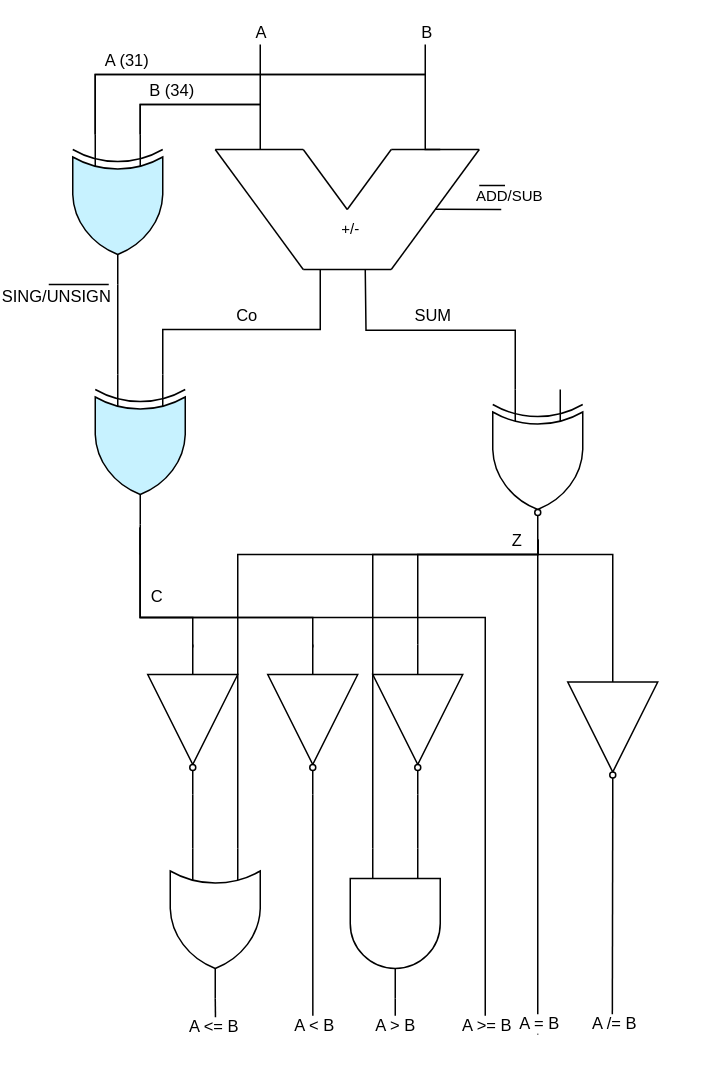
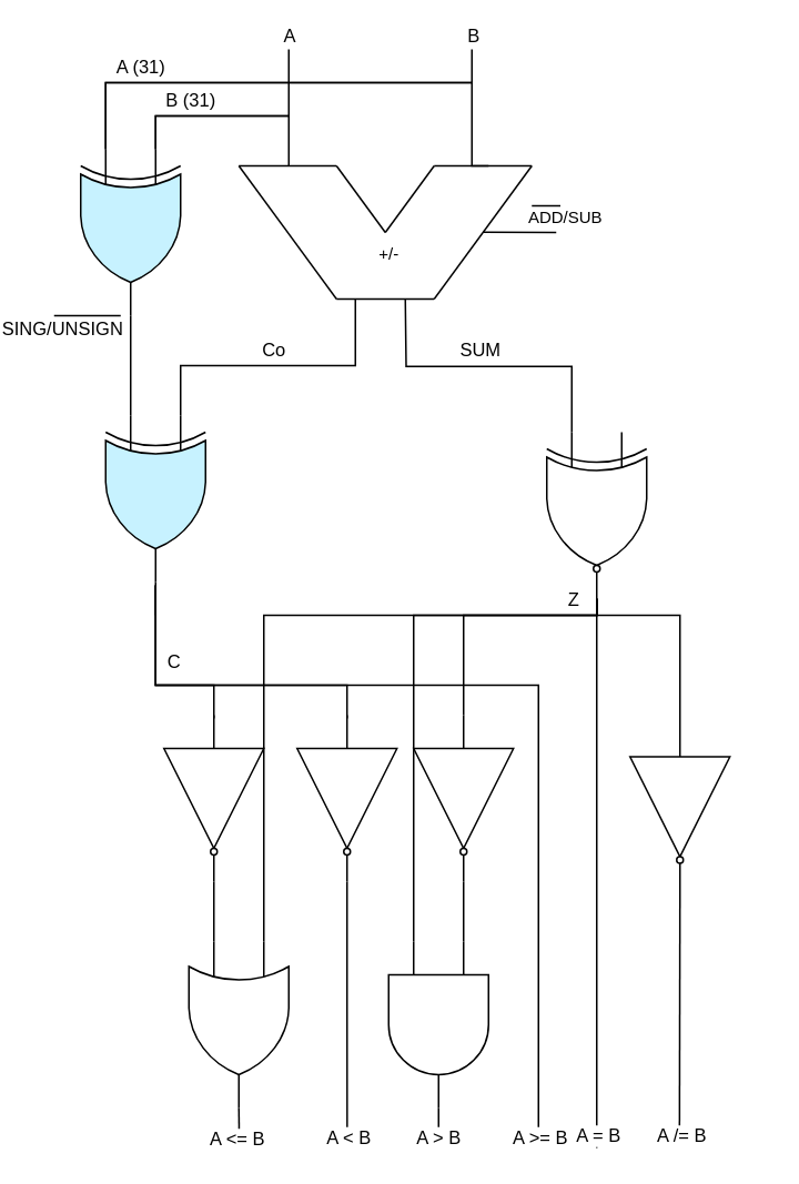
  <mxCell id="0" />
  <mxCell id="1" parent="0" />
  <mxCell id="2" style="edgeStyle=orthogonalEdgeStyle;rounded=0;orthogonalLoop=1;jettySize=auto;html=1;exitX=1;exitY=0.5;exitDx=0;exitDy=0;entryX=0;entryY=0.75;entryDx=0;entryDy=0;entryPerimeter=0;endArrow=none;endFill=0;" edge="1" parent="1" source="3" target="12"><mxGeometry relative="1" as="geometry" /></mxCell>
  <mxCell id="3" value="" style="verticalLabelPosition=bottom;shadow=0;dashed=0;align=center;html=1;verticalAlign=top;shape=mxgraph.electrical.logic_gates.buffer2;negating=1;rotation=90;" vertex="1" parent="1"><mxGeometry x="70" y="449" width="100" height="60" as="geometry" /></mxCell>
  <mxCell id="4" style="rounded=0;orthogonalLoop=1;jettySize=auto;html=1;exitX=1;exitY=0.5;exitDx=0;exitDy=0;exitPerimeter=0;endArrow=none;endFill=0;" edge="1" parent="1" source="8"><mxGeometry relative="1" as="geometry"><mxPoint x="255" y="685" as="targetPoint" /></mxGeometry></mxCell>
  <mxCell id="5" value="A &amp;gt; B" style="edgeLabel;html=1;align=center;verticalAlign=middle;resizable=0;points=[];fontSize=11;" vertex="1" connectable="0" parent="4"><mxGeometry x="0.567" relative="1" as="geometry"><mxPoint x="-0.09" y="1" as="offset" /></mxGeometry></mxCell>
  <mxCell id="6" style="edgeStyle=orthogonalEdgeStyle;rounded=0;orthogonalLoop=1;jettySize=auto;html=1;exitX=0;exitY=0.25;exitDx=0;exitDy=0;exitPerimeter=0;entryX=1;entryY=0.5;entryDx=0;entryDy=0;endArrow=none;endFill=0;fontSize=11;" edge="1" parent="1" source="8" target="18"><mxGeometry relative="1" as="geometry" /></mxCell>
  <mxCell id="7" style="edgeStyle=orthogonalEdgeStyle;rounded=0;orthogonalLoop=1;jettySize=auto;html=1;exitX=0;exitY=0.75;exitDx=0;exitDy=0;exitPerimeter=0;entryX=1;entryY=0.5;entryDx=0;entryDy=0;entryPerimeter=0;endArrow=none;endFill=0;fontSize=11;" edge="1" parent="1" source="8" target="30"><mxGeometry relative="1" as="geometry"><Array as="points"><mxPoint x="240" y="369" /><mxPoint x="350" y="369" /></Array></mxGeometry></mxCell>
  <mxCell id="8" value="" style="verticalLabelPosition=bottom;shadow=0;dashed=0;align=center;html=1;verticalAlign=top;shape=mxgraph.electrical.logic_gates.logic_gate;operation=and;rotation=90;" vertex="1" parent="1"><mxGeometry x="205" y="585" width="100" height="60" as="geometry" /></mxCell>
  <mxCell id="9" style="edgeStyle=orthogonalEdgeStyle;rounded=0;orthogonalLoop=1;jettySize=auto;html=1;exitX=1;exitY=0.5;exitDx=0;exitDy=0;exitPerimeter=0;endArrow=none;endFill=0;" edge="1" parent="1" source="12"><mxGeometry relative="1" as="geometry"><mxPoint x="135.238" y="685" as="targetPoint" /></mxGeometry></mxCell>
  <mxCell id="10" value="A &amp;lt;= B" style="edgeLabel;html=1;align=center;verticalAlign=middle;resizable=0;points=[];" vertex="1" connectable="0" parent="9"><mxGeometry x="0.802" y="-2" relative="1" as="geometry"><mxPoint as="offset" /></mxGeometry></mxCell>
  <mxCell id="11" style="edgeStyle=orthogonalEdgeStyle;rounded=0;orthogonalLoop=1;jettySize=auto;html=1;exitX=0;exitY=0.25;exitDx=0;exitDy=0;exitPerimeter=0;entryX=1;entryY=0.5;entryDx=0;entryDy=0;entryPerimeter=0;endArrow=none;endFill=0;fontSize=11;" edge="1" parent="1" source="12" target="30"><mxGeometry relative="1" as="geometry"><Array as="points"><mxPoint x="150" y="369" /><mxPoint x="350" y="369" /></Array></mxGeometry></mxCell>
  <mxCell id="12" value="" style="verticalLabelPosition=bottom;shadow=0;dashed=0;align=center;html=1;verticalAlign=top;shape=mxgraph.electrical.logic_gates.logic_gate;operation=or;rotation=90;" vertex="1" parent="1"><mxGeometry x="85" y="585" width="100" height="60" as="geometry" /></mxCell>
  <mxCell id="13" style="edgeStyle=orthogonalEdgeStyle;rounded=0;orthogonalLoop=1;jettySize=auto;html=1;exitX=1;exitY=0.5;exitDx=0;exitDy=0;endArrow=none;endFill=0;fontSize=11;" edge="1" parent="1" source="16"><mxGeometry relative="1" as="geometry"><mxPoint x="200.069" y="679" as="targetPoint" /></mxGeometry></mxCell>
  <mxCell id="14" value="A &amp;lt; B" style="edgeLabel;html=1;align=center;verticalAlign=middle;resizable=0;points=[];fontSize=11;" vertex="1" connectable="0" parent="13"><mxGeometry x="0.989" y="-1" relative="1" as="geometry"><mxPoint x="0.93" y="4.1" as="offset" /></mxGeometry></mxCell>
  <mxCell id="15" style="edgeStyle=orthogonalEdgeStyle;rounded=0;orthogonalLoop=1;jettySize=auto;html=1;exitX=0;exitY=0.5;exitDx=0;exitDy=0;entryX=1;entryY=0.5;entryDx=0;entryDy=0;entryPerimeter=0;endArrow=none;endFill=0;fontSize=11;" edge="1" parent="1"><mxGeometry relative="1" as="geometry"><mxPoint x="200" y="431" as="sourcePoint" /><mxPoint x="85" y="351" as="targetPoint" /><Array as="points"><mxPoint x="200" y="411" /><mxPoint x="85" y="411" /></Array></mxGeometry></mxCell>
  <mxCell id="16" value="" style="verticalLabelPosition=bottom;shadow=0;dashed=0;align=center;html=1;verticalAlign=top;shape=mxgraph.electrical.logic_gates.buffer2;negating=1;rotation=90;" vertex="1" parent="1"><mxGeometry x="150" y="449" width="100" height="60" as="geometry" /></mxCell>
  <mxCell id="17" style="edgeStyle=orthogonalEdgeStyle;rounded=0;orthogonalLoop=1;jettySize=auto;html=1;exitX=0;exitY=0.5;exitDx=0;exitDy=0;entryX=1;entryY=0.5;entryDx=0;entryDy=0;entryPerimeter=0;endArrow=none;endFill=0;fontSize=11;" edge="1" parent="1" source="18" target="30"><mxGeometry relative="1" as="geometry"><Array as="points"><mxPoint x="270" y="369" /><mxPoint x="350" y="369" /></Array></mxGeometry></mxCell>
  <mxCell id="18" value="" style="verticalLabelPosition=bottom;shadow=0;dashed=0;align=center;html=1;verticalAlign=top;shape=mxgraph.electrical.logic_gates.buffer2;negating=1;rotation=90;" vertex="1" parent="1"><mxGeometry x="220" y="449" width="100" height="60" as="geometry" /></mxCell>
  <mxCell id="19" style="edgeStyle=orthogonalEdgeStyle;rounded=0;orthogonalLoop=1;jettySize=auto;html=1;exitX=1;exitY=0.5;exitDx=0;exitDy=0;exitPerimeter=0;entryX=0;entryY=0.5;entryDx=0;entryDy=0;endArrow=none;endFill=0;fontSize=11;" edge="1" parent="1"><mxGeometry relative="1" as="geometry"><mxPoint x="85" y="351" as="sourcePoint" /><mxPoint x="120" y="431" as="targetPoint" /><Array as="points"><mxPoint x="85" y="411" /><mxPoint x="120" y="411" /></Array></mxGeometry></mxCell>
  <mxCell id="20" style="edgeStyle=orthogonalEdgeStyle;rounded=0;orthogonalLoop=1;jettySize=auto;html=1;exitX=1;exitY=0.5;exitDx=0;exitDy=0;exitPerimeter=0;endArrow=none;endFill=0;fontSize=11;" edge="1" parent="1"><mxGeometry relative="1" as="geometry"><mxPoint x="315" y="689" as="targetPoint" /><mxPoint x="85" y="351" as="sourcePoint" /><Array as="points"><mxPoint x="85" y="411" /><mxPoint x="315" y="411" /></Array></mxGeometry></mxCell>
  <mxCell id="21" value="A &amp;gt;= B" style="edgeLabel;html=1;align=center;verticalAlign=middle;resizable=0;points=[];fontSize=11;" vertex="1" connectable="0" parent="20"><mxGeometry x="0.974" relative="1" as="geometry"><mxPoint y="0.3" as="offset" /></mxGeometry></mxCell>
  <mxCell id="22" value="C" style="edgeLabel;html=1;align=center;verticalAlign=middle;resizable=0;points=[];fontSize=11;" vertex="1" connectable="0" parent="20"><mxGeometry x="-0.871" y="2" relative="1" as="geometry"><mxPoint x="8" y="8.69" as="offset" /></mxGeometry></mxCell>
  <mxCell id="23" style="edgeStyle=orthogonalEdgeStyle;rounded=0;orthogonalLoop=1;jettySize=auto;html=1;exitX=0;exitY=0.25;exitDx=0;exitDy=0;exitPerimeter=0;endArrow=none;endFill=0;fontSize=11;" edge="1" parent="1" source="25"><mxGeometry relative="1" as="geometry"><mxPoint x="205" y="179" as="targetPoint" /><Array as="points"><mxPoint x="100" y="219" /><mxPoint x="205" y="219" /></Array></mxGeometry></mxCell>
  <mxCell id="24" style="edgeStyle=orthogonalEdgeStyle;rounded=0;orthogonalLoop=1;jettySize=auto;html=1;endArrow=none;endFill=0;fontSize=11;" edge="1" parent="1" source="25"><mxGeometry relative="1" as="geometry"><mxPoint x="85" y="349" as="targetPoint" /></mxGeometry></mxCell>
  <mxCell id="25" value="" style="verticalLabelPosition=bottom;shadow=0;dashed=0;align=center;html=1;verticalAlign=top;shape=mxgraph.electrical.logic_gates.logic_gate;operation=xor;fontSize=11;rotation=90;fillColor=#C7F2FF;" vertex="1" parent="1"><mxGeometry x="35" y="269" width="100" height="60" as="geometry" /></mxCell>
  <mxCell id="26" style="edgeStyle=none;rounded=0;orthogonalLoop=1;jettySize=auto;html=1;exitX=1;exitY=0.5;exitDx=0;exitDy=0;exitPerimeter=0;endArrow=none;endFill=0;fontSize=11;" edge="1" parent="1" source="30"><mxGeometry relative="1" as="geometry"><mxPoint x="350" y="689" as="targetPoint" /></mxGeometry></mxCell>
  <mxCell id="27" value="A = B" style="edgeLabel;html=1;align=center;verticalAlign=middle;resizable=0;points=[];fontSize=11;" vertex="1" connectable="0" parent="26"><mxGeometry x="0.983" relative="1" as="geometry"><mxPoint y="-4.21" as="offset" /></mxGeometry></mxCell>
  <mxCell id="28" style="edgeStyle=orthogonalEdgeStyle;rounded=0;orthogonalLoop=1;jettySize=auto;html=1;exitX=0;exitY=0.75;exitDx=0;exitDy=0;exitPerimeter=0;endArrow=none;endFill=0;fontSize=11;" edge="1" parent="1" source="30"><mxGeometry relative="1" as="geometry"><mxPoint x="235" y="179" as="targetPoint" /></mxGeometry></mxCell>
  <mxCell id="29" value="SUM" style="edgeLabel;html=1;align=center;verticalAlign=middle;resizable=0;points=[];fontSize=11;" vertex="1" connectable="0" parent="28"><mxGeometry x="0.056" y="-1" relative="1" as="geometry"><mxPoint y="-9.03" as="offset" /></mxGeometry></mxCell>
  <mxCell id="30" value="" style="verticalLabelPosition=bottom;shadow=0;dashed=0;align=center;html=1;verticalAlign=top;shape=mxgraph.electrical.logic_gates.logic_gate;operation=xor;negating=1;fontSize=11;rotation=90;numInputs=2;" vertex="1" parent="1"><mxGeometry x="300" y="279" width="100" height="60" as="geometry" /></mxCell>
  <mxCell id="31" style="rounded=0;orthogonalLoop=1;jettySize=auto;html=1;exitX=1;exitY=0.5;exitDx=0;exitDy=0;endArrow=none;endFill=0;fontSize=11;" edge="1" parent="1" source="34"><mxGeometry relative="1" as="geometry"><mxPoint x="399.724" y="679" as="targetPoint" /></mxGeometry></mxCell>
  <mxCell id="32" value="A /= B" style="edgeLabel;html=1;align=center;verticalAlign=middle;resizable=0;points=[];fontSize=11;" vertex="1" connectable="0" parent="31"><mxGeometry x="0.892" relative="1" as="geometry"><mxPoint x="0.28" y="10.83" as="offset" /></mxGeometry></mxCell>
  <mxCell id="33" style="edgeStyle=orthogonalEdgeStyle;rounded=0;orthogonalLoop=1;jettySize=auto;html=1;exitX=0;exitY=0.5;exitDx=0;exitDy=0;entryX=1;entryY=0.5;entryDx=0;entryDy=0;entryPerimeter=0;endArrow=none;endFill=0;fontSize=11;" edge="1" parent="1" source="34" target="30"><mxGeometry relative="1" as="geometry"><Array as="points"><mxPoint x="400" y="369" /><mxPoint x="350" y="369" /></Array></mxGeometry></mxCell>
  <mxCell id="34" value="" style="verticalLabelPosition=bottom;shadow=0;dashed=0;align=center;html=1;verticalAlign=top;shape=mxgraph.electrical.logic_gates.buffer2;negating=1;rotation=90;" vertex="1" parent="1"><mxGeometry x="350" y="454" width="100" height="60" as="geometry" /></mxCell>
  <mxCell id="35" value="" style="group" vertex="1" connectable="0" parent="1"><mxGeometry x="135" y="99" width="193.17" height="80" as="geometry" /></mxCell>
  <mxCell id="36" value="" style="endArrow=none;html=1;" edge="1" parent="35"><mxGeometry width="50" height="50" relative="1" as="geometry"><mxPoint as="sourcePoint" /><mxPoint x="58.667" as="targetPoint" /></mxGeometry></mxCell>
  <mxCell id="37" value="" style="endArrow=none;html=1;" edge="1" parent="35"><mxGeometry width="50" height="50" relative="1" as="geometry"><mxPoint x="117.333" as="sourcePoint" /><mxPoint x="176.0" as="targetPoint" /></mxGeometry></mxCell>
  <mxCell id="38" value="" style="endArrow=none;html=1;" edge="1" parent="35"><mxGeometry width="50" height="50" relative="1" as="geometry"><mxPoint x="58.667" as="sourcePoint" /><mxPoint x="88.0" y="40" as="targetPoint" /></mxGeometry></mxCell>
  <mxCell id="39" value="" style="endArrow=none;html=1;" edge="1" parent="35"><mxGeometry width="50" height="50" relative="1" as="geometry"><mxPoint x="88" y="40" as="sourcePoint" /><mxPoint x="117.333" as="targetPoint" /></mxGeometry></mxCell>
  <mxCell id="40" value="" style="endArrow=none;html=1;" edge="1" parent="35"><mxGeometry width="50" height="50" relative="1" as="geometry"><mxPoint x="8.527e-14" as="sourcePoint" /><mxPoint x="58.667" y="80" as="targetPoint" /></mxGeometry></mxCell>
  <mxCell id="41" value="" style="endArrow=none;html=1;" edge="1" parent="35"><mxGeometry width="50" height="50" relative="1" as="geometry"><mxPoint x="58.667" y="80" as="sourcePoint" /><mxPoint x="117.333" y="80" as="targetPoint" /></mxGeometry></mxCell>
  <mxCell id="42" value="" style="endArrow=none;html=1;" edge="1" parent="35"><mxGeometry width="50" height="50" relative="1" as="geometry"><mxPoint x="117.333" y="80" as="sourcePoint" /><mxPoint x="176" as="targetPoint" /></mxGeometry></mxCell>
  <mxCell id="43" value="&lt;br style=&quot;font-size: 10px&quot;&gt;&lt;font size=&quot;1&quot;&gt;+/-&lt;/font&gt;" style="text;html=1;align=center;verticalAlign=middle;resizable=0;points=[];autosize=1;" vertex="1" parent="35"><mxGeometry x="75" y="30" width="30" height="30" as="geometry" /></mxCell>
  <mxCell id="44" value="" style="endArrow=none;html=1;" edge="1" parent="35"><mxGeometry width="50" height="50" relative="1" as="geometry"><mxPoint x="146.667" y="39.8" as="sourcePoint" /><mxPoint x="190.667" y="40" as="targetPoint" /></mxGeometry></mxCell>
  <mxCell id="45" value="&lt;font style=&quot;font-size: 10px&quot;&gt;ADD/SUB&lt;/font&gt;" style="edgeLabel;html=1;align=center;verticalAlign=middle;resizable=0;points=[];" vertex="1" connectable="0" parent="44"><mxGeometry x="0.403" y="1" relative="1" as="geometry"><mxPoint x="17.38" y="-8.94" as="offset" /></mxGeometry></mxCell>
  <mxCell id="46" value="" style="endArrow=none;html=1;" edge="1" parent="35"><mxGeometry width="50" height="50" relative="1" as="geometry"><mxPoint x="176" y="24" as="sourcePoint" /><mxPoint x="193.17" y="24" as="targetPoint" /></mxGeometry></mxCell>
  <mxCell id="47" style="edgeStyle=orthogonalEdgeStyle;rounded=0;orthogonalLoop=1;jettySize=auto;html=1;exitX=1;exitY=0.5;exitDx=0;exitDy=0;exitPerimeter=0;entryX=0;entryY=0.75;entryDx=0;entryDy=0;entryPerimeter=0;endArrow=none;endFill=0;fontSize=11;" edge="1" parent="1" source="54" target="25"><mxGeometry relative="1" as="geometry" /></mxCell>
  <mxCell id="48" value="SING/UNSIGN" style="edgeLabel;html=1;align=center;verticalAlign=middle;resizable=0;points=[];fontSize=11;" vertex="1" connectable="0" parent="47"><mxGeometry x="-0.761" y="-1" relative="1" as="geometry"><mxPoint x="-41" as="offset" /></mxGeometry></mxCell>
  <mxCell id="49" style="edgeStyle=orthogonalEdgeStyle;rounded=0;orthogonalLoop=1;jettySize=auto;html=1;exitX=0;exitY=0.25;exitDx=0;exitDy=0;exitPerimeter=0;endArrow=none;endFill=0;fontSize=11;" edge="1" parent="1" source="54"><mxGeometry relative="1" as="geometry"><mxPoint x="165" y="99" as="targetPoint" /><Array as="points"><mxPoint x="85" y="69" /><mxPoint x="165" y="69" /></Array></mxGeometry></mxCell>
  <mxCell id="50" style="edgeStyle=orthogonalEdgeStyle;rounded=0;orthogonalLoop=1;jettySize=auto;html=1;exitX=0;exitY=0.75;exitDx=0;exitDy=0;exitPerimeter=0;endArrow=none;endFill=0;fontSize=11;" edge="1" parent="1" source="54"><mxGeometry relative="1" as="geometry"><mxPoint x="285" y="99" as="targetPoint" /><Array as="points"><mxPoint x="55" y="49" /><mxPoint x="275" y="49" /><mxPoint x="275" y="99" /></Array></mxGeometry></mxCell>
  <mxCell id="51" style="edgeStyle=orthogonalEdgeStyle;rounded=0;orthogonalLoop=1;jettySize=auto;html=1;exitX=0;exitY=0.25;exitDx=0;exitDy=0;exitPerimeter=0;endArrow=none;endFill=0;fontSize=11;" edge="1" parent="1" source="54"><mxGeometry relative="1" as="geometry"><mxPoint x="165" y="29" as="targetPoint" /><Array as="points"><mxPoint x="85" y="69" /><mxPoint x="165" y="69" /></Array></mxGeometry></mxCell>
  <mxCell id="52" style="edgeStyle=orthogonalEdgeStyle;rounded=0;orthogonalLoop=1;jettySize=auto;html=1;exitX=0;exitY=0.75;exitDx=0;exitDy=0;exitPerimeter=0;endArrow=none;endFill=0;fontSize=11;" edge="1" parent="1" source="54"><mxGeometry relative="1" as="geometry"><mxPoint x="275" y="29" as="targetPoint" /><Array as="points"><mxPoint x="55" y="49" /><mxPoint x="275" y="49" /></Array></mxGeometry></mxCell>
  <mxCell id="53" value="A (31)" style="edgeLabel;html=1;align=center;verticalAlign=middle;resizable=0;points=[];fontSize=11;" vertex="1" connectable="0" parent="52"><mxGeometry x="-0.714" y="-33" relative="1" as="geometry"><mxPoint x="20" y="-43" as="offset" /></mxGeometry></mxCell>
  <mxCell id="54" value="" style="verticalLabelPosition=bottom;shadow=0;dashed=0;align=center;html=1;verticalAlign=top;shape=mxgraph.electrical.logic_gates.logic_gate;operation=xor;fontSize=11;rotation=90;fillColor=#C7F2FF;" vertex="1" parent="1"><mxGeometry x="20" y="109" width="100" height="60" as="geometry" /></mxCell>
- <mxCell id="55" value="B (34)" style="edgeLabel;html=1;align=center;verticalAlign=middle;resizable=0;points=[];fontSize=11;" vertex="1" connectable="0" parent="1"><mxGeometry x="105" y="59" as="geometry" /></mxCell>
+ <mxCell id="55" value="B (31)" style="edgeLabel;html=1;align=center;verticalAlign=middle;resizable=0;points=[];fontSize=11;" vertex="1" connectable="0" parent="1"><mxGeometry x="105" y="59" as="geometry" /></mxCell>
  <mxCell id="56" value="A&amp;nbsp;" style="edgeLabel;html=1;align=center;verticalAlign=middle;resizable=0;points=[];fontSize=11;" vertex="1" connectable="0" parent="1"><mxGeometry x="166" y="20" as="geometry" /></mxCell>
  <mxCell id="57" value="B" style="edgeLabel;html=1;align=center;verticalAlign=middle;resizable=0;points=[];fontSize=11;" vertex="1" connectable="0" parent="1"><mxGeometry x="275" y="20" as="geometry" /></mxCell>
  <mxCell id="58" value="Co" style="edgeLabel;html=1;align=center;verticalAlign=middle;resizable=0;points=[];fontSize=11;" vertex="1" connectable="0" parent="1"><mxGeometry x="155.003" y="209.004" as="geometry" /></mxCell>
  <mxCell id="59" value="Z" style="edgeLabel;html=1;align=center;verticalAlign=middle;resizable=0;points=[];fontSize=11;" vertex="1" connectable="0" parent="1"><mxGeometry x="335.003" y="359.004" as="geometry" /></mxCell>
  <mxCell id="60" value="" style="endArrow=none;html=1;fontSize=11;" edge="1" parent="1"><mxGeometry width="50" height="50" relative="1" as="geometry"><mxPoint x="24" y="189" as="sourcePoint" /><mxPoint x="64" y="189" as="targetPoint" /></mxGeometry></mxCell>
